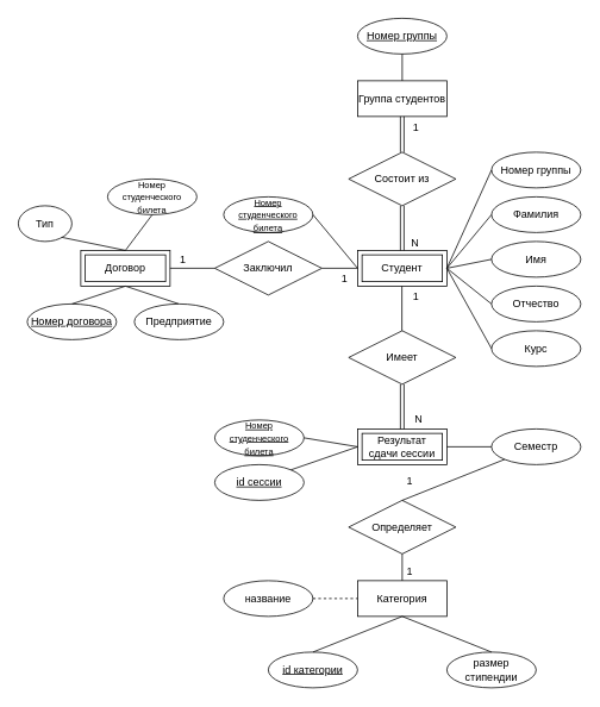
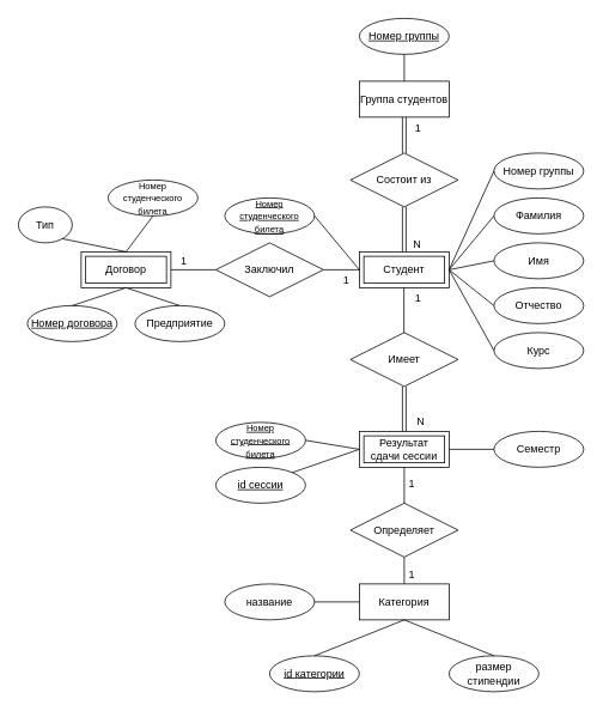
  <mxCell id="0" />
  <mxCell id="1" parent="0" />
  <mxCell id="2" value="&lt;font style=&quot;font-size: 12px;&quot;&gt;Группа студентов&lt;/font&gt;" style="rounded=0;whiteSpace=wrap;html=1;" parent="1" vertex="1"><mxGeometry x="400" y="90" width="100" height="40" as="geometry" /></mxCell>
  <mxCell id="3" value="&lt;font style=&quot;font-size: 12px;&quot;&gt;Студент&lt;/font&gt;" style="shape=ext;margin=3;double=1;whiteSpace=wrap;html=1;align=center;" parent="1" vertex="1"><mxGeometry x="400" y="280" width="100" height="40" as="geometry" /></mxCell>
  <mxCell id="4" value="Номер группы" style="ellipse;whiteSpace=wrap;html=1;align=center;fontStyle=4;" parent="1" vertex="1"><mxGeometry x="400" y="20" width="100" height="40" as="geometry" /></mxCell>
  <mxCell id="5" value="Состоит из" style="shape=rhombus;perimeter=rhombusPerimeter;whiteSpace=wrap;html=1;align=center;" parent="1" vertex="1"><mxGeometry x="390" y="170" width="120" height="60" as="geometry" /></mxCell>
  <mxCell id="6" value="" style="endArrow=none;html=1;rounded=0;exitX=0.5;exitY=0;exitDx=0;exitDy=0;entryX=0.5;entryY=1;entryDx=0;entryDy=0;" parent="1" source="2" target="4" edge="1"><mxGeometry relative="1" as="geometry"><mxPoint x="340" y="130" as="sourcePoint" /><mxPoint x="500" y="130" as="targetPoint" /></mxGeometry></mxCell>
  <mxCell id="7" value="Фамилия" style="ellipse;whiteSpace=wrap;html=1;align=center;" parent="1" vertex="1"><mxGeometry x="550" y="220" width="100" height="40" as="geometry" /></mxCell>
  <mxCell id="8" value="Имя" style="ellipse;whiteSpace=wrap;html=1;align=center;" parent="1" vertex="1"><mxGeometry x="550" y="270" width="100" height="40" as="geometry" /></mxCell>
  <mxCell id="9" style="edgeStyle=orthogonalEdgeStyle;rounded=0;orthogonalLoop=1;jettySize=auto;html=1;exitX=0.5;exitY=1;exitDx=0;exitDy=0;" edge="1" parent="1" source="10"><mxGeometry relative="1" as="geometry"><mxPoint x="600" y="360" as="targetPoint" /></mxGeometry></mxCell>
  <mxCell id="10" value="Отчество" style="ellipse;whiteSpace=wrap;html=1;align=center;" parent="1" vertex="1"><mxGeometry x="550" y="320" width="100" height="40" as="geometry" /></mxCell>
  <mxCell id="11" value="" style="endArrow=none;html=1;rounded=0;exitX=1;exitY=0.5;exitDx=0;exitDy=0;entryX=0;entryY=0.5;entryDx=0;entryDy=0;" parent="1" source="3" target="7" edge="1"><mxGeometry relative="1" as="geometry"><mxPoint x="470" y="320" as="sourcePoint" /><mxPoint x="630" y="320" as="targetPoint" /></mxGeometry></mxCell>
  <mxCell id="12" value="" style="endArrow=none;html=1;rounded=0;exitX=1;exitY=0.5;exitDx=0;exitDy=0;entryX=0;entryY=0.5;entryDx=0;entryDy=0;" parent="1" source="3" target="8" edge="1"><mxGeometry relative="1" as="geometry"><mxPoint x="470" y="320" as="sourcePoint" /><mxPoint x="630" y="320" as="targetPoint" /></mxGeometry></mxCell>
  <mxCell id="13" value="" style="endArrow=none;html=1;rounded=0;exitX=1;exitY=0.5;exitDx=0;exitDy=0;entryX=0;entryY=0.5;entryDx=0;entryDy=0;" parent="1" source="3" target="10" edge="1"><mxGeometry relative="1" as="geometry"><mxPoint x="470" y="320" as="sourcePoint" /><mxPoint x="630" y="320" as="targetPoint" /></mxGeometry></mxCell>
  <mxCell id="14" value="" style="shape=link;html=1;rounded=0;exitX=0.5;exitY=1;exitDx=0;exitDy=0;entryX=0.5;entryY=0;entryDx=0;entryDy=0;" parent="1" source="2" target="5" edge="1"><mxGeometry relative="1" as="geometry"><mxPoint x="390" y="170" as="sourcePoint" /><mxPoint x="550" y="170" as="targetPoint" /></mxGeometry></mxCell>
  <mxCell id="15" value="1" style="resizable=0;html=1;whiteSpace=wrap;align=right;verticalAlign=bottom;" parent="14" connectable="0" vertex="1"><mxGeometry x="1" relative="1" as="geometry"><mxPoint x="20" y="-20" as="offset" /></mxGeometry></mxCell>
  <mxCell id="16" value="" style="shape=link;html=1;rounded=0;exitX=0.5;exitY=1;exitDx=0;exitDy=0;entryX=0.5;entryY=0;entryDx=0;entryDy=0;" parent="1" source="5" target="3" edge="1"><mxGeometry relative="1" as="geometry"><mxPoint x="390" y="270" as="sourcePoint" /><mxPoint x="550" y="270" as="targetPoint" /></mxGeometry></mxCell>
  <mxCell id="17" value="N" style="resizable=0;html=1;whiteSpace=wrap;align=right;verticalAlign=bottom;" parent="16" connectable="0" vertex="1"><mxGeometry x="1" relative="1" as="geometry"><mxPoint x="20" as="offset" /></mxGeometry></mxCell>
  <mxCell id="18" value="&lt;font style=&quot;font-size: 10px;&quot;&gt;Номер студенческого билета&lt;/font&gt;" style="ellipse;whiteSpace=wrap;html=1;align=center;fontStyle=4;" parent="1" vertex="1"><mxGeometry x="250" y="220" width="100" height="40" as="geometry" /></mxCell>
  <mxCell id="19" value="" style="endArrow=none;html=1;rounded=0;exitX=1;exitY=0.5;exitDx=0;exitDy=0;entryX=0;entryY=0.5;entryDx=0;entryDy=0;" parent="1" source="18" target="3" edge="1"><mxGeometry relative="1" as="geometry"><mxPoint x="390" y="270" as="sourcePoint" /><mxPoint x="550" y="270" as="targetPoint" /></mxGeometry></mxCell>
  <mxCell id="20" value="Результат сдачи сессии" style="shape=ext;margin=3;double=1;whiteSpace=wrap;html=1;align=center;" parent="1" vertex="1"><mxGeometry x="400" y="480" width="100" height="40" as="geometry" /></mxCell>
  <mxCell id="21" value="Имеет" style="shape=rhombus;perimeter=rhombusPerimeter;whiteSpace=wrap;html=1;align=center;" parent="1" vertex="1"><mxGeometry x="390" y="370" width="120" height="60" as="geometry" /></mxCell>
  <mxCell id="22" value="" style="endArrow=none;html=1;rounded=0;entryX=0.5;entryY=1;entryDx=0;entryDy=0;exitX=0.5;exitY=0;exitDx=0;exitDy=0;" parent="1" edge="1"><mxGeometry relative="1" as="geometry"><mxPoint x="449.67" y="370" as="sourcePoint" /><mxPoint x="449.67" y="320" as="targetPoint" /></mxGeometry></mxCell>
  <mxCell id="23" value="1" style="resizable=0;html=1;whiteSpace=wrap;align=right;verticalAlign=bottom;" parent="22" connectable="0" vertex="1"><mxGeometry x="1" relative="1" as="geometry"><mxPoint x="20" y="20" as="offset" /></mxGeometry></mxCell>
  <mxCell id="24" value="&lt;span style=&quot;&quot;&gt;id сессии&lt;/span&gt;" style="ellipse;whiteSpace=wrap;html=1;align=center;fontStyle=4;" parent="1" vertex="1"><mxGeometry x="240" y="520" width="100" height="40" as="geometry" /></mxCell>
  <mxCell id="25" value="" style="endArrow=none;html=1;rounded=0;exitX=1;exitY=0;exitDx=0;exitDy=0;" parent="1" edge="1" source="24"><mxGeometry relative="1" as="geometry"><mxPoint x="350" y="500" as="sourcePoint" /><mxPoint x="400" y="500" as="targetPoint" /></mxGeometry></mxCell>
  <mxCell id="26" value="Семестр" style="ellipse;whiteSpace=wrap;html=1;align=center;" parent="1" vertex="1"><mxGeometry x="550" y="480" width="100" height="40" as="geometry" /></mxCell>
  <mxCell id="27" value="" style="endArrow=none;html=1;rounded=0;" parent="1" edge="1"><mxGeometry relative="1" as="geometry"><mxPoint x="500" y="500" as="sourcePoint" /><mxPoint x="550" y="500" as="targetPoint" /></mxGeometry></mxCell>
  <mxCell id="28" value="" style="endArrow=none;html=1;rounded=0;entryX=0;entryY=0.5;entryDx=0;entryDy=0;exitX=1;exitY=0.5;exitDx=0;exitDy=0;" parent="1" target="3" edge="1" source="34"><mxGeometry relative="1" as="geometry"><mxPoint x="350" y="300" as="sourcePoint" /><mxPoint x="510" y="300" as="targetPoint" /></mxGeometry></mxCell>
  <mxCell id="29" value="" style="endArrow=none;html=1;rounded=0;exitX=0.5;exitY=1;exitDx=0;exitDy=0;entryX=0.5;entryY=0;entryDx=0;entryDy=0;" parent="1" source="33" target="36" edge="1"><mxGeometry relative="1" as="geometry"><mxPoint x="270" y="340" as="sourcePoint" /><mxPoint x="220" y="340" as="targetPoint" /></mxGeometry></mxCell>
  <mxCell id="30" value="Курс" style="ellipse;whiteSpace=wrap;html=1;align=center;" parent="1" vertex="1"><mxGeometry x="550" y="370" width="100" height="40" as="geometry" /></mxCell>
  <mxCell id="31" value="" style="endArrow=none;html=1;rounded=0;entryX=0;entryY=0.5;entryDx=0;entryDy=0;exitX=1;exitY=0.5;exitDx=0;exitDy=0;" parent="1" source="3" target="30" edge="1"><mxGeometry relative="1" as="geometry"><mxPoint x="370" y="270" as="sourcePoint" /><mxPoint x="530" y="270" as="targetPoint" /></mxGeometry></mxCell>
  <mxCell id="32" value="" style="shape=link;html=1;rounded=0;entryX=0.5;entryY=0;entryDx=0;entryDy=0;exitX=0.5;exitY=1;exitDx=0;exitDy=0;" parent="1" source="21" target="20" edge="1"><mxGeometry relative="1" as="geometry"><mxPoint x="260" y="430" as="sourcePoint" /><mxPoint x="420" y="430" as="targetPoint" /></mxGeometry></mxCell>
  <mxCell id="33" value="Договор" style="shape=ext;margin=3;double=1;whiteSpace=wrap;html=1;align=center;" vertex="1" parent="1"><mxGeometry x="90" y="280" width="100" height="40" as="geometry" /></mxCell>
  <mxCell id="34" value="Заключил" style="shape=rhombus;perimeter=rhombusPerimeter;whiteSpace=wrap;html=1;align=center;" vertex="1" parent="1"><mxGeometry x="240" y="270" width="120" height="60" as="geometry" /></mxCell>
  <mxCell id="35" value="" style="endArrow=none;html=1;rounded=0;exitX=1;exitY=0.5;exitDx=0;exitDy=0;entryX=0;entryY=0.5;entryDx=0;entryDy=0;" edge="1" parent="1" source="33" target="34"><mxGeometry relative="1" as="geometry"><mxPoint x="140" y="340" as="sourcePoint" /><mxPoint x="300" y="340" as="targetPoint" /></mxGeometry></mxCell>
  <mxCell id="36" value="Предприятие" style="ellipse;whiteSpace=wrap;html=1;align=center;" vertex="1" parent="1"><mxGeometry x="150" y="340" width="100" height="40" as="geometry" /></mxCell>
  <mxCell id="37" value="" style="endArrow=none;html=1;rounded=0;exitX=0.783;exitY=0.875;exitDx=0;exitDy=0;entryX=0.5;entryY=0;entryDx=0;entryDy=0;exitPerimeter=0;" edge="1" parent="1" source="38" target="33"><mxGeometry relative="1" as="geometry"><mxPoint x="140" y="250" as="sourcePoint" /><mxPoint x="200" y="270" as="targetPoint" /></mxGeometry></mxCell>
  <mxCell id="38" value="Тип" style="ellipse;whiteSpace=wrap;html=1;align=center;" vertex="1" parent="1"><mxGeometry x="20" y="230" width="60" height="40" as="geometry" /></mxCell>
  <mxCell id="39" value="Номер договора" style="ellipse;whiteSpace=wrap;html=1;align=center;fontStyle=4;" vertex="1" parent="1"><mxGeometry x="30" y="340" width="100" height="40" as="geometry" /></mxCell>
  <mxCell id="40" value="" style="endArrow=none;html=1;rounded=0;exitX=0.5;exitY=0;exitDx=0;exitDy=0;entryX=0.5;entryY=1;entryDx=0;entryDy=0;" edge="1" parent="1" source="39" target="33"><mxGeometry relative="1" as="geometry"><mxPoint x="70" y="410" as="sourcePoint" /><mxPoint x="230" y="410" as="targetPoint" /></mxGeometry></mxCell>
  <mxCell id="41" value="&lt;font style=&quot;font-size: 10px;&quot;&gt;&lt;u&gt;Номер студенческого билета&lt;/u&gt;&lt;/font&gt;" style="ellipse;whiteSpace=wrap;html=1;align=center;fontStyle=0;" vertex="1" parent="1"><mxGeometry x="240" y="470" width="100" height="40" as="geometry" /></mxCell>
  <mxCell id="42" value="" style="endArrow=none;html=1;rounded=0;exitX=1;exitY=0.5;exitDx=0;exitDy=0;entryX=0;entryY=0.5;entryDx=0;entryDy=0;" edge="1" parent="1" source="41" target="20"><mxGeometry relative="1" as="geometry"><mxPoint x="340" y="490" as="sourcePoint" /><mxPoint x="500" y="490" as="targetPoint" /></mxGeometry></mxCell>
  <mxCell id="43" value="Номер группы" style="ellipse;whiteSpace=wrap;html=1;align=center;" vertex="1" parent="1"><mxGeometry x="550" y="170" width="100" height="40" as="geometry" /></mxCell>
  <mxCell id="44" value="" style="endArrow=none;html=1;rounded=0;exitX=1;exitY=0.5;exitDx=0;exitDy=0;entryX=0;entryY=0.5;entryDx=0;entryDy=0;" edge="1" parent="1" source="3" target="43"><mxGeometry relative="1" as="geometry"><mxPoint x="380" y="340" as="sourcePoint" /><mxPoint x="540" y="340" as="targetPoint" /></mxGeometry></mxCell>
  <mxCell id="45" value="&lt;font style=&quot;font-size: 10px;&quot;&gt;Номер студенческого билета&lt;/font&gt;" style="ellipse;whiteSpace=wrap;html=1;align=center;fontStyle=0;" vertex="1" parent="1"><mxGeometry x="120" y="200" width="100" height="40" as="geometry" /></mxCell>
  <mxCell id="46" value="" style="endArrow=none;html=1;rounded=0;exitX=0.5;exitY=0;exitDx=0;exitDy=0;entryX=0.5;entryY=1;entryDx=0;entryDy=0;" edge="1" parent="1" source="33" target="45"><mxGeometry relative="1" as="geometry"><mxPoint x="250" y="340" as="sourcePoint" /><mxPoint x="410" y="340" as="targetPoint" /></mxGeometry></mxCell>
  <mxCell id="47" value="N" style="resizable=0;html=1;whiteSpace=wrap;align=right;verticalAlign=bottom;" connectable="0" vertex="1" parent="1"><mxGeometry x="480" y="290" as="geometry"><mxPoint x="-6" y="187" as="offset" /></mxGeometry></mxCell>
  <mxCell id="48" value="Категория&lt;br&gt;" style="whiteSpace=wrap;html=1;align=center;" vertex="1" parent="1"><mxGeometry x="400" y="650" width="100" height="40" as="geometry" /></mxCell>
  <mxCell id="49" value="название" style="ellipse;whiteSpace=wrap;html=1;align=center;" vertex="1" parent="1"><mxGeometry x="250" y="650" width="100" height="40" as="geometry" /></mxCell>
  <mxCell id="50" value="&lt;u&gt;id категории&lt;/u&gt;" style="ellipse;whiteSpace=wrap;html=1;align=center;" vertex="1" parent="1"><mxGeometry x="300" y="730" width="100" height="40" as="geometry" /></mxCell>
  <mxCell id="51" value="размер стипендии" style="ellipse;whiteSpace=wrap;html=1;align=center;" vertex="1" parent="1"><mxGeometry x="500" y="730" width="100" height="40" as="geometry" /></mxCell>
  <mxCell id="52" value="Определяет" style="shape=rhombus;perimeter=rhombusPerimeter;whiteSpace=wrap;html=1;align=center;" vertex="1" parent="1"><mxGeometry x="390" y="560" width="120" height="60" as="geometry" /></mxCell>
  <mxCell id="53" value="1" style="resizable=0;html=1;whiteSpace=wrap;align=right;verticalAlign=bottom;" connectable="0" vertex="1" parent="1"><mxGeometry x="390" y="320" as="geometry" /></mxCell>
  <mxCell id="54" value="1" style="resizable=0;html=1;whiteSpace=wrap;align=right;verticalAlign=bottom;" connectable="0" vertex="1" parent="1"><mxGeometry x="500" y="340" as="geometry"><mxPoint x="-291" y="-42" as="offset" /></mxGeometry></mxCell>
- <mxCell id="55" value="" style="endArrow=none;html=1;rounded=0;exitX=0.5;exitY=0;exitDx=0;exitDy=0;" edge="1" parent="1" source="52" target="26"><mxGeometry relative="1" as="geometry"><mxPoint x="450" y="560" as="sourcePoint" /><mxPoint x="410" y="560" as="targetPoint" /></mxGeometry></mxCell>
+ <mxCell id="55" value="" style="endArrow=none;html=1;rounded=0;entryX=0.5;entryY=1;entryDx=0;entryDy=0;exitX=0.5;exitY=0;exitDx=0;exitDy=0;" edge="1" parent="1" source="52" target="20"><mxGeometry relative="1" as="geometry"><mxPoint x="450" y="560" as="sourcePoint" /><mxPoint x="410" y="560" as="targetPoint" /></mxGeometry></mxCell>
  <mxCell id="56" value="" style="endArrow=none;html=1;rounded=0;entryX=0.5;entryY=1;entryDx=0;entryDy=0;exitX=0.5;exitY=0;exitDx=0;exitDy=0;" edge="1" parent="1" source="48" target="52"><mxGeometry relative="1" as="geometry"><mxPoint x="230" y="640" as="sourcePoint" /><mxPoint x="390" y="640" as="targetPoint" /></mxGeometry></mxCell>
  <mxCell id="57" value="1" style="resizable=0;html=1;whiteSpace=wrap;align=right;verticalAlign=bottom;" connectable="0" vertex="1" parent="1"><mxGeometry x="480" y="460" as="geometry"><mxPoint x="-17" y="188" as="offset" /></mxGeometry></mxCell>
- <mxCell id="58" value="" style="endArrow=none;html=1;rounded=0;entryX=0;entryY=0.5;entryDx=0;entryDy=0;exitX=1;exitY=0.5;exitDx=0;exitDy=0;dashed=1;" edge="1" parent="1" source="49" target="48"><mxGeometry relative="1" as="geometry"><mxPoint x="160" y="710" as="sourcePoint" /><mxPoint x="320" y="710" as="targetPoint" /></mxGeometry></mxCell>
+ <mxCell id="58" value="" style="endArrow=none;html=1;rounded=0;entryX=0;entryY=0.5;entryDx=0;entryDy=0;exitX=1;exitY=0.5;exitDx=0;exitDy=0;" edge="1" parent="1" source="49" target="48"><mxGeometry relative="1" as="geometry"><mxPoint x="160" y="710" as="sourcePoint" /><mxPoint x="320" y="710" as="targetPoint" /></mxGeometry></mxCell>
  <mxCell id="59" value="" style="endArrow=none;html=1;rounded=0;entryX=0.5;entryY=1;entryDx=0;entryDy=0;exitX=0.5;exitY=0;exitDx=0;exitDy=0;" edge="1" parent="1" source="50" target="48"><mxGeometry relative="1" as="geometry"><mxPoint x="370" y="730" as="sourcePoint" /><mxPoint x="450" y="720" as="targetPoint" /></mxGeometry></mxCell>
  <mxCell id="60" value="" style="endArrow=none;html=1;rounded=0;exitX=0.5;exitY=1;exitDx=0;exitDy=0;entryX=0.5;entryY=0;entryDx=0;entryDy=0;" edge="1" parent="1" source="48" target="51"><mxGeometry relative="1" as="geometry"><mxPoint x="510" y="690" as="sourcePoint" /><mxPoint x="670" y="690" as="targetPoint" /></mxGeometry></mxCell>
  <mxCell id="61" value="1" style="resizable=0;html=1;whiteSpace=wrap;align=right;verticalAlign=bottom;" connectable="0" vertex="1" parent="1"><mxGeometry x="470" y="360" as="geometry"><mxPoint x="-7" y="186" as="offset" /></mxGeometry></mxCell>
